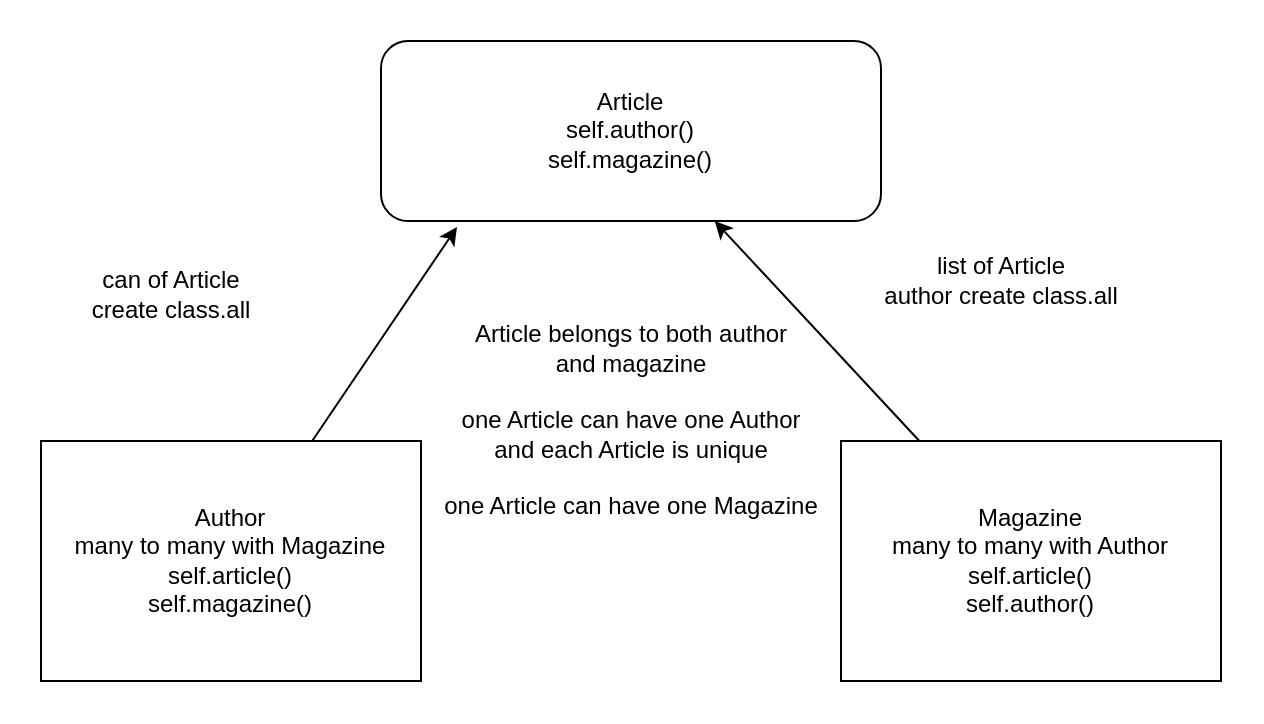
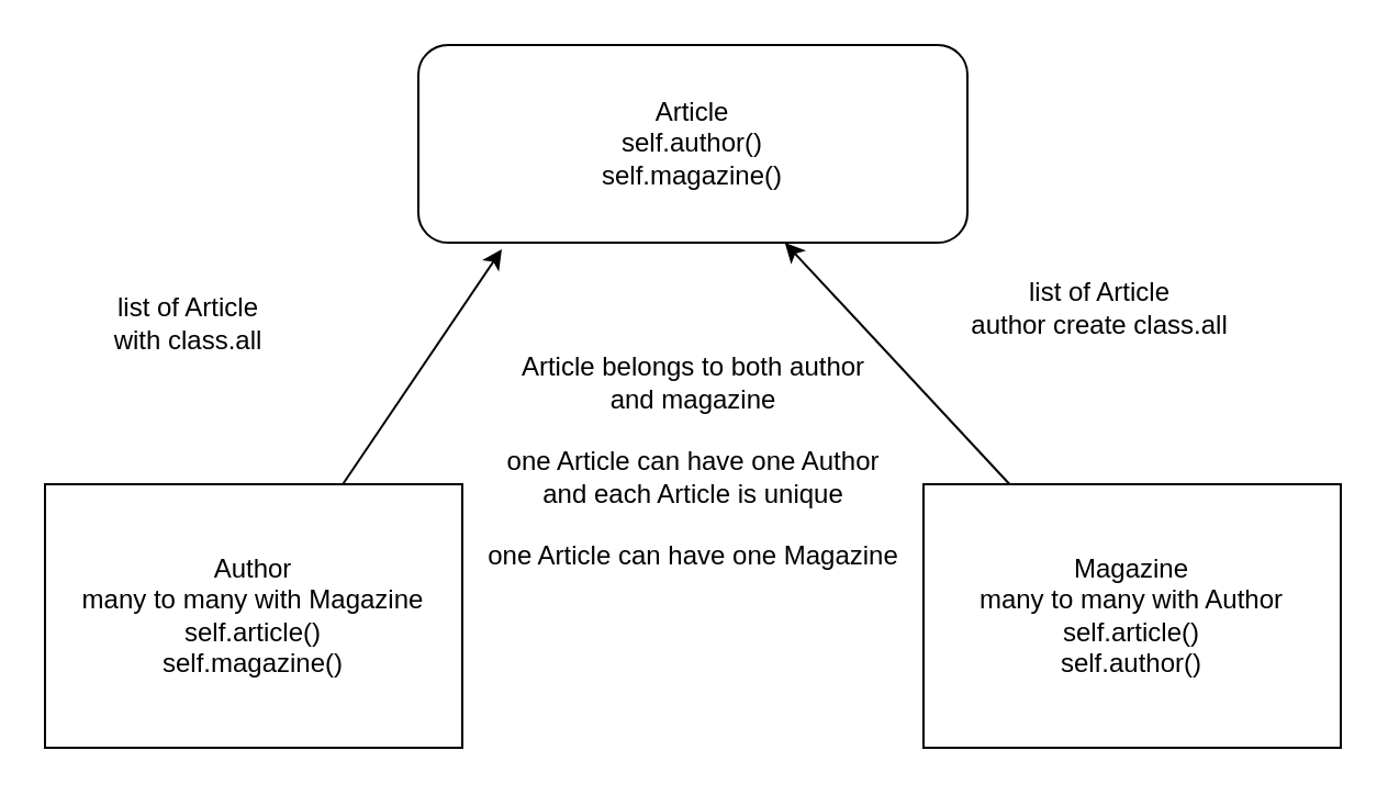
  <mxCell id="0" />
  <mxCell id="1" parent="0" />
  <mxCell id="2" value="" style="edgeStyle=none;html=1;" parent="1" source="3" target="6" edge="1"><mxGeometry relative="1" as="geometry" /></mxCell>
  <mxCell id="3" value="Magazine&lt;br&gt;many to many with Author&lt;br&gt;self.article()&lt;br&gt;self.author()" style="whiteSpace=wrap;html=1;" parent="1" vertex="1"><mxGeometry x="420" y="220" width="190" height="120" as="geometry" /></mxCell>
  <mxCell id="4" style="edgeStyle=none;html=1;entryX=0.152;entryY=1.033;entryDx=0;entryDy=0;entryPerimeter=0;" parent="1" source="5" target="6" edge="1"><mxGeometry relative="1" as="geometry" /></mxCell>
  <mxCell id="5" value="Author&lt;br&gt;many to many with Magazine&lt;br&gt;self.article()&lt;br&gt;self.magazine()" style="whiteSpace=wrap;html=1;" parent="1" vertex="1"><mxGeometry x="20" y="220" width="190" height="120" as="geometry" /></mxCell>
  <mxCell id="6" value="Article&lt;br&gt;self.author()&lt;br&gt;self.magazine()" style="whiteSpace=wrap;html=1;rounded=1;" parent="1" vertex="1"><mxGeometry x="190" y="20" width="250" height="90" as="geometry" /></mxCell>
  <mxCell id="7" value="Article belongs to both author &lt;br&gt;and magazine&lt;br&gt;&lt;br&gt;one Article can have one Author &lt;br&gt;and each Article is unique&lt;br&gt;&lt;br&gt;one Article can have one Magazine" style="text;html=1;align=center;verticalAlign=middle;resizable=0;points=[];autosize=1;strokeColor=none;fillColor=none;" parent="1" vertex="1"><mxGeometry x="210" y="155" width="210" height="110" as="geometry" /></mxCell>
- <mxCell id="8" value="can of Article" style="text;html=1;align=center;verticalAlign=middle;resizable=0;points=[];autosize=1;strokeColor=none;fillColor=none;" parent="1" vertex="1"><mxGeometry x="40" y="125" width="90" height="30" as="geometry" /></mxCell>
+ <mxCell id="8" value="list of Article" style="text;html=1;align=center;verticalAlign=middle;resizable=0;points=[];autosize=1;strokeColor=none;fillColor=none;" parent="1" vertex="1"><mxGeometry x="40" y="125" width="90" height="30" as="geometry" /></mxCell>
  <mxCell id="9" value="list of Article&lt;br&gt;author create class.all" style="text;html=1;align=center;verticalAlign=middle;resizable=0;points=[];autosize=1;strokeColor=none;fillColor=none;" parent="1" vertex="1"><mxGeometry x="440" y="120" width="120" height="40" as="geometry" /></mxCell>
- <mxCell id="10" value="create class.all" style="text;html=1;align=center;verticalAlign=middle;resizable=0;points=[];autosize=1;strokeColor=none;fillColor=none;" parent="1" vertex="1"><mxGeometry x="35" y="140" width="100" height="30" as="geometry" /></mxCell>
+ <mxCell id="10" value="with class.all" style="text;html=1;align=center;verticalAlign=middle;resizable=0;points=[];autosize=1;strokeColor=none;fillColor=none;" parent="1" vertex="1"><mxGeometry x="35" y="140" width="100" height="30" as="geometry" /></mxCell>
